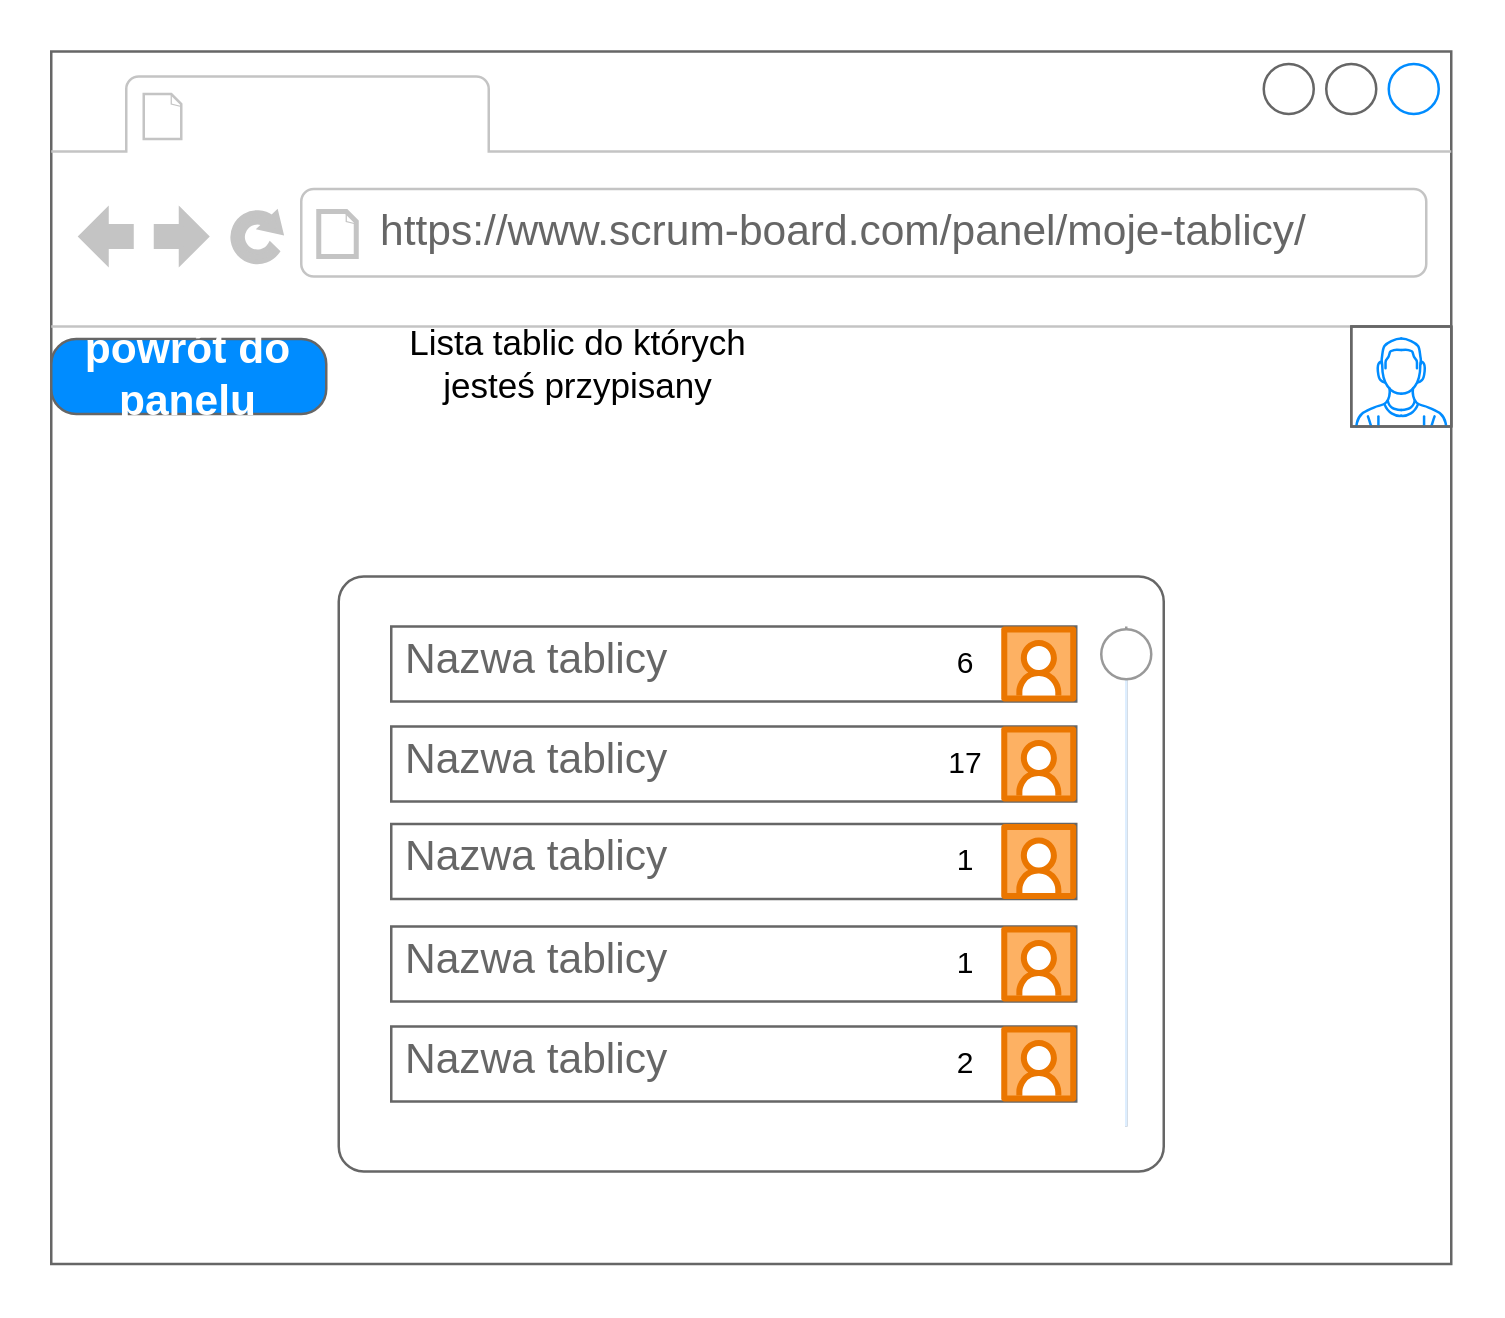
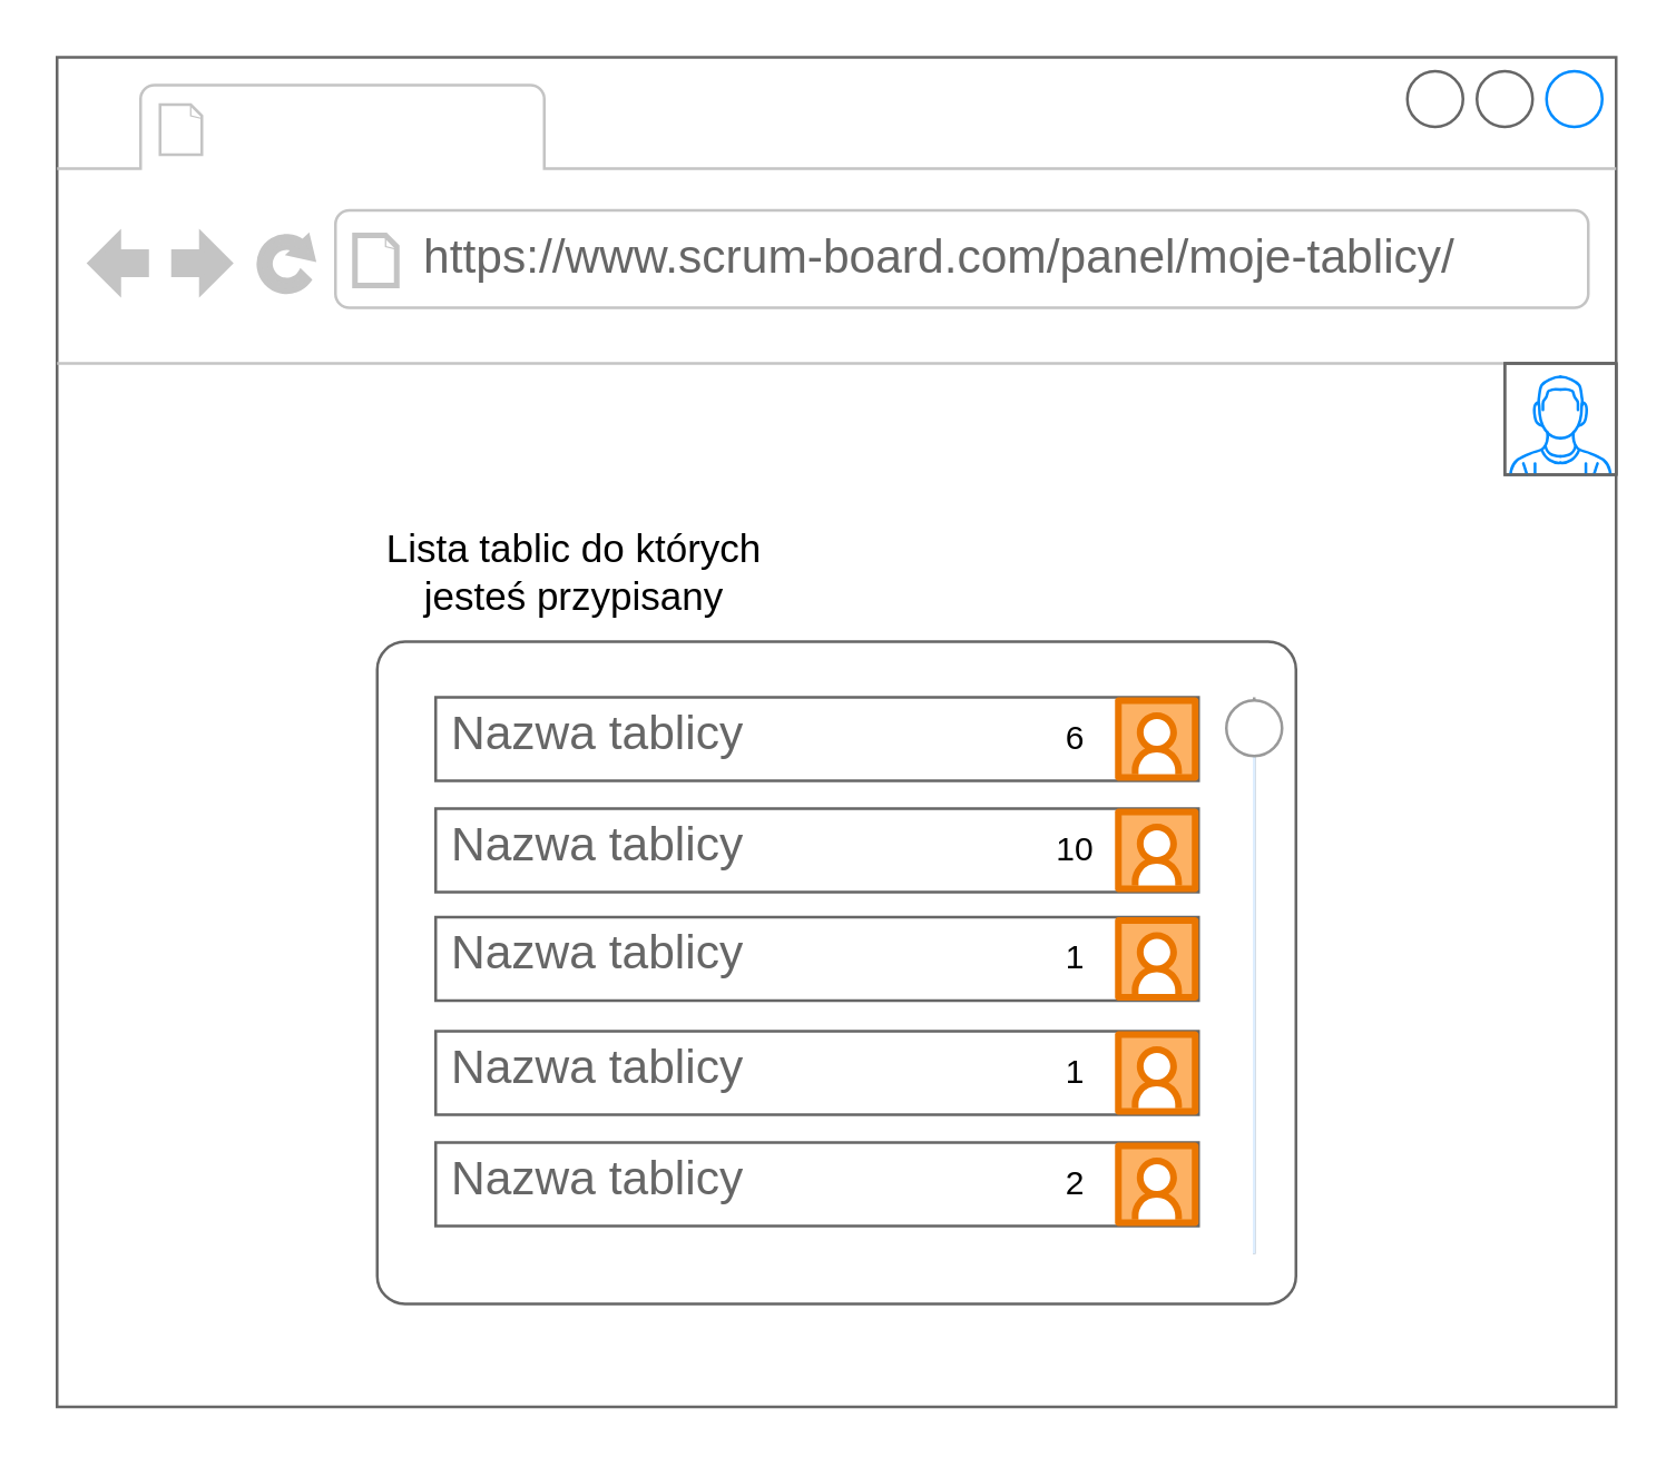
  <mxCell id="0" />
  <mxCell id="1" parent="0" />
  <mxCell id="2" value="" style="strokeWidth=1;shadow=0;dashed=0;align=center;html=1;shape=mxgraph.mockup.containers.browserWindow;rSize=0;strokeColor=#666666;strokeColor2=#008cff;strokeColor3=#c4c4c4;mainText=,;recursiveResize=0;" vertex="1" parent="1"><mxGeometry x="20" y="20" width="560" height="485" as="geometry" /></mxCell>
  <mxCell id="3" value="https://www.scrum-board.com/panel/moje-tablicy/" style="strokeWidth=1;shadow=0;dashed=0;align=center;html=1;shape=mxgraph.mockup.containers.anchor;rSize=0;fontSize=17;fontColor=#666666;align=left;" vertex="1" parent="2"><mxGeometry x="130" y="60" width="250" height="26" as="geometry" /></mxCell>
  <mxCell id="4" value="" style="verticalLabelPosition=bottom;shadow=0;dashed=0;align=center;html=1;verticalAlign=top;strokeWidth=1;shape=mxgraph.mockup.containers.userMale;strokeColor=#666666;strokeColor2=#008cff;" vertex="1" parent="2"><mxGeometry x="520" y="110" width="40" height="40" as="geometry" /></mxCell>
  <mxCell id="5" value="" style="strokeWidth=1;shadow=0;dashed=0;align=center;html=1;shape=mxgraph.mockup.forms.anchor;align=right;spacingRight=2;fontColor=#666666;" vertex="1" parent="2"><mxGeometry x="60" y="200" width="50" height="18" as="geometry" /></mxCell>
  <mxCell id="6" value="" style="strokeWidth=1;shadow=0;dashed=0;align=center;html=1;shape=mxgraph.mockup.forms.anchor;align=right;spacingRight=2;fontColor=#666666;" vertex="1" parent="2"><mxGeometry x="60" y="230" width="50" height="18" as="geometry" /></mxCell>
- <mxCell id="7" value="powrót do panelu" style="strokeWidth=1;shadow=0;dashed=0;align=center;html=1;shape=mxgraph.mockup.buttons.button;strokeColor=#666666;fontColor=#ffffff;mainText=;buttonStyle=round;fontSize=17;fontStyle=1;fillColor=#008cff;whiteSpace=wrap;" vertex="1" parent="2"><mxGeometry y="115" width="110" height="30" as="geometry" /></mxCell>
- <mxCell id="8" value="&lt;font style=&quot;font-size: 14px;&quot;&gt;Lista tablic do których jesteś przypisany&lt;/font&gt;" style="text;html=1;align=center;verticalAlign=middle;whiteSpace=wrap;rounded=0;" vertex="1" parent="2"><mxGeometry x="141" y="110" width="140" height="30" as="geometry" /></mxCell>
+ <mxCell id="8" value="&lt;font style=&quot;font-size: 14px;&quot;&gt;Lista tablic do których jesteś przypisany&lt;/font&gt;" style="text;html=1;align=center;verticalAlign=middle;whiteSpace=wrap;rounded=0;" vertex="1" parent="2"><mxGeometry x="116" y="170" width="140" height="30" as="geometry" /></mxCell>
  <mxCell id="9" value="" style="shape=mxgraph.mockup.containers.marginRect;rectMarginTop=10;strokeColor=#666666;strokeWidth=1;dashed=0;rounded=1;arcSize=5;recursiveResize=0;html=1;whiteSpace=wrap;" vertex="1" parent="2"><mxGeometry x="115" y="200" width="330" height="248" as="geometry" /></mxCell>
  <mxCell id="10" value="" style="verticalLabelPosition=bottom;shadow=0;dashed=0;align=center;html=1;verticalAlign=top;strokeWidth=1;shape=mxgraph.mockup.forms.horSlider;strokeColor=#999999;sliderStyle=basic;sliderPos=96.8;handleStyle=circle;fillColor2=#ddeeff;direction=north;" vertex="1" parent="2"><mxGeometry x="415" y="230" width="30" height="200" as="geometry" /></mxCell>
  <mxCell id="11" value="Nazwa tablicy" style="strokeWidth=1;shadow=0;dashed=0;align=center;html=1;shape=mxgraph.mockup.text.textBox;fontColor=#666666;align=left;fontSize=17;spacingLeft=4;spacingTop=-3;whiteSpace=wrap;strokeColor=#666666;mainText=" vertex="1" parent="2"><mxGeometry x="136" y="230" width="274" height="30" as="geometry" /></mxCell>
  <mxCell id="12" value="Nazwa tablicy" style="strokeWidth=1;shadow=0;dashed=0;align=center;html=1;shape=mxgraph.mockup.text.textBox;fontColor=#666666;align=left;fontSize=17;spacingLeft=4;spacingTop=-3;whiteSpace=wrap;strokeColor=#666666;mainText=" vertex="1" parent="2"><mxGeometry x="136" y="270" width="274" height="30" as="geometry" /></mxCell>
  <mxCell id="13" value="Nazwa tablicy" style="strokeWidth=1;shadow=0;dashed=0;align=center;html=1;shape=mxgraph.mockup.text.textBox;fontColor=#666666;align=left;fontSize=17;spacingLeft=4;spacingTop=-3;whiteSpace=wrap;strokeColor=#666666;mainText=" vertex="1" parent="2"><mxGeometry x="136" y="309" width="274" height="30" as="geometry" /></mxCell>
  <mxCell id="14" value="Nazwa tablicy" style="strokeWidth=1;shadow=0;dashed=0;align=center;html=1;shape=mxgraph.mockup.text.textBox;fontColor=#666666;align=left;fontSize=17;spacingLeft=4;spacingTop=-3;whiteSpace=wrap;strokeColor=#666666;mainText=" vertex="1" parent="2"><mxGeometry x="136" y="350" width="274" height="30" as="geometry" /></mxCell>
  <mxCell id="15" value="Nazwa tablicy" style="strokeWidth=1;shadow=0;dashed=0;align=center;html=1;shape=mxgraph.mockup.text.textBox;fontColor=#666666;align=left;fontSize=17;spacingLeft=4;spacingTop=-3;whiteSpace=wrap;strokeColor=#666666;mainText=" vertex="1" parent="2"><mxGeometry x="136" y="390" width="274" height="30" as="geometry" /></mxCell>
  <mxCell id="16" value="" style="verticalLabelPosition=bottom;aspect=fixed;html=1;shape=mxgraph.salesforce.social_studio;" vertex="1" parent="2"><mxGeometry x="380" y="230" width="30" height="30" as="geometry" /></mxCell>
  <mxCell id="17" value="6" style="text;html=1;align=center;verticalAlign=middle;whiteSpace=wrap;rounded=0;" vertex="1" parent="2"><mxGeometry x="336" y="230" width="60" height="30" as="geometry" /></mxCell>
  <mxCell id="18" value="" style="verticalLabelPosition=bottom;aspect=fixed;html=1;shape=mxgraph.salesforce.social_studio;" vertex="1" parent="2"><mxGeometry x="380" y="270" width="30" height="30" as="geometry" /></mxCell>
  <mxCell id="19" value="" style="verticalLabelPosition=bottom;aspect=fixed;html=1;shape=mxgraph.salesforce.social_studio;" vertex="1" parent="2"><mxGeometry x="380" y="309" width="30" height="30" as="geometry" /></mxCell>
  <mxCell id="20" value="" style="verticalLabelPosition=bottom;aspect=fixed;html=1;shape=mxgraph.salesforce.social_studio;" vertex="1" parent="2"><mxGeometry x="380" y="350" width="30" height="30" as="geometry" /></mxCell>
  <mxCell id="21" value="" style="verticalLabelPosition=bottom;aspect=fixed;html=1;shape=mxgraph.salesforce.social_studio;" vertex="1" parent="2"><mxGeometry x="380" y="390" width="30" height="30" as="geometry" /></mxCell>
- <mxCell id="22" value="17" style="text;html=1;align=center;verticalAlign=middle;whiteSpace=wrap;rounded=0;" vertex="1" parent="2"><mxGeometry x="336" y="270" width="60" height="30" as="geometry" /></mxCell>
+ <mxCell id="22" value="10" style="text;html=1;align=center;verticalAlign=middle;whiteSpace=wrap;rounded=0;" vertex="1" parent="2"><mxGeometry x="336" y="270" width="60" height="30" as="geometry" /></mxCell>
  <mxCell id="23" value="1" style="text;html=1;align=center;verticalAlign=middle;whiteSpace=wrap;rounded=0;" vertex="1" parent="2"><mxGeometry x="336" y="309" width="60" height="30" as="geometry" /></mxCell>
  <mxCell id="24" value="1" style="text;html=1;align=center;verticalAlign=middle;whiteSpace=wrap;rounded=0;" vertex="1" parent="2"><mxGeometry x="336" y="350" width="60" height="30" as="geometry" /></mxCell>
  <mxCell id="25" value="2" style="text;html=1;align=center;verticalAlign=middle;whiteSpace=wrap;rounded=0;" vertex="1" parent="2"><mxGeometry x="336" y="390" width="60" height="30" as="geometry" /></mxCell>
